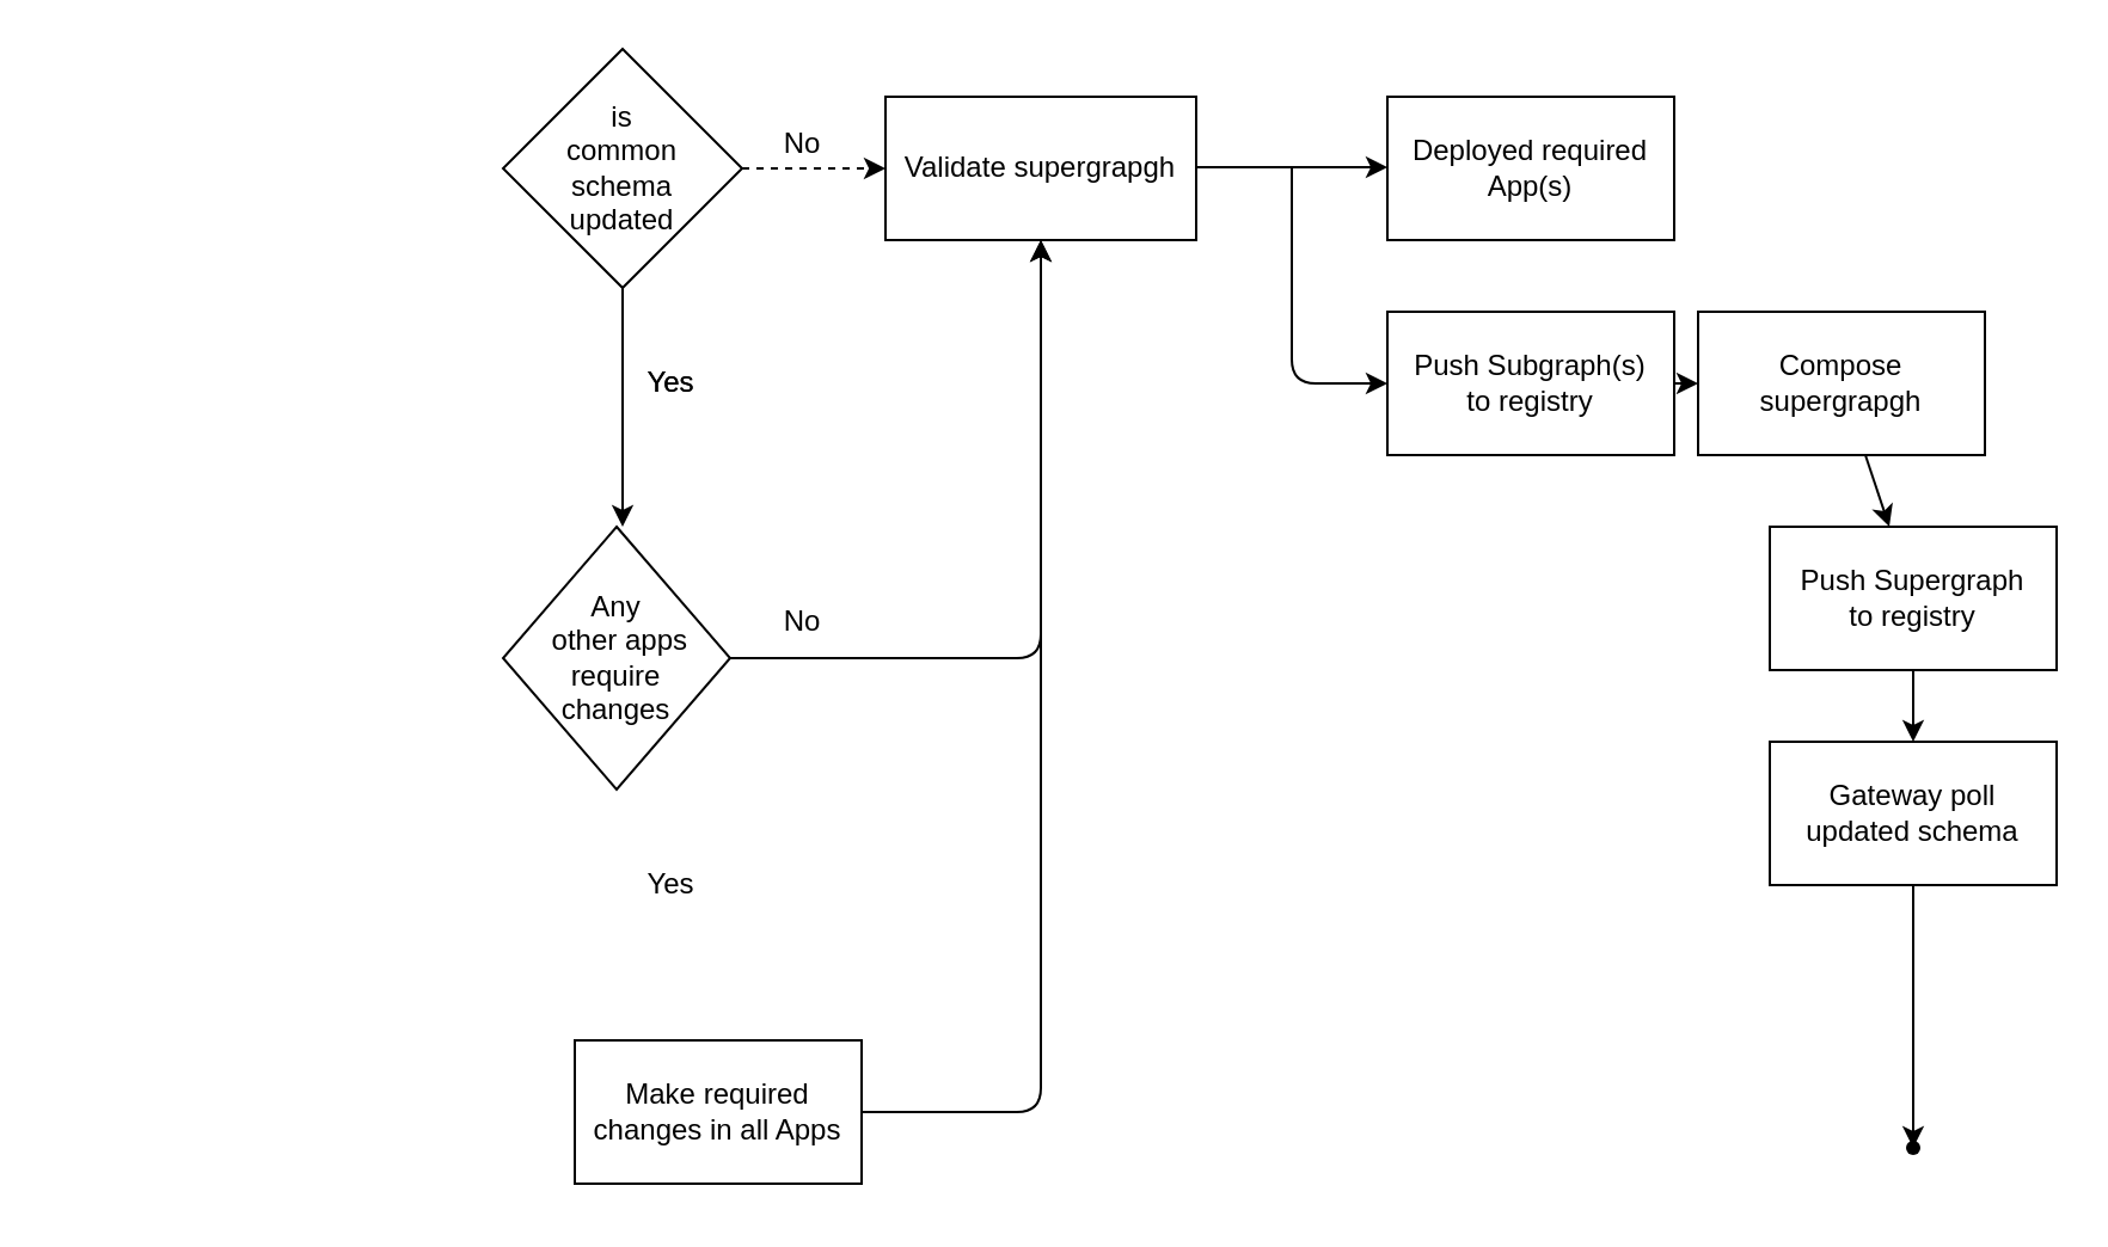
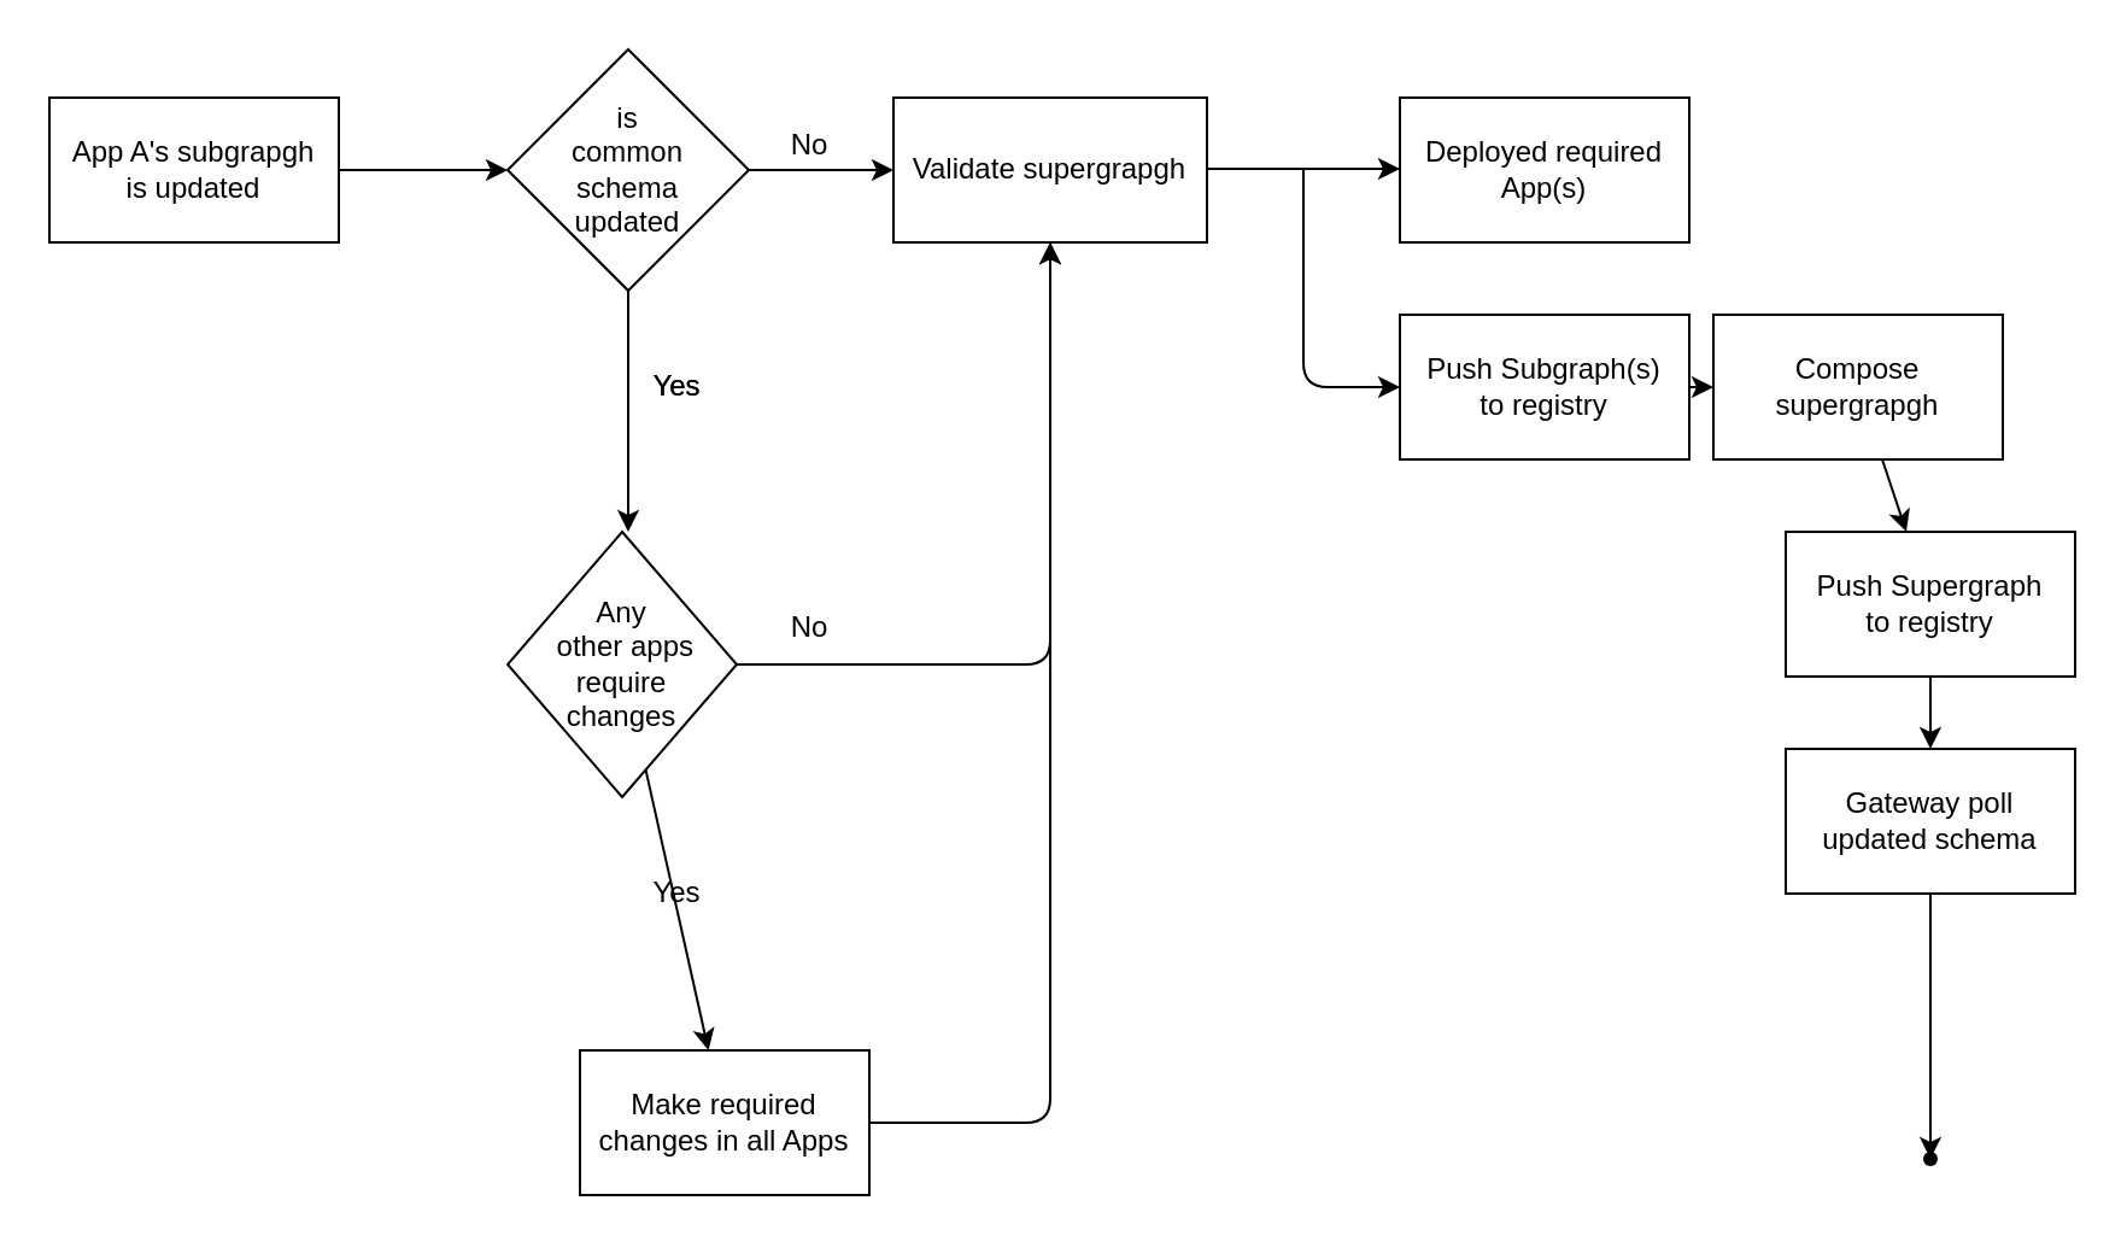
  <mxCell id="0" />
  <mxCell id="1" parent="0" />
+ <mxCell id="2" value="" style="edgeStyle=none;html=1;" parent="1" source="3" target="19" edge="1"><mxGeometry relative="1" as="geometry" /></mxCell>
+ <mxCell id="3" value="App A's subgrapgh &lt;br&gt;is updated" style="rounded=0;whiteSpace=wrap;html=1;" parent="1" vertex="1"><mxGeometry x="20" y="40" width="120" height="60" as="geometry" /></mxCell>
  <mxCell id="4" value="App A is deployed" style="rounded=0;whiteSpace=wrap;html=1;" parent="1" vertex="1"><mxGeometry x="380" y="40" width="120" height="60" as="geometry" /></mxCell>
  <mxCell id="5" value="Validate supergrapgh" style="rounded=0;whiteSpace=wrap;html=1;" parent="1" vertex="1"><mxGeometry x="370" y="40" width="130" height="60" as="geometry" /></mxCell>
  <mxCell id="6" value="" style="endArrow=classic;html=1;exitX=1;exitY=0.5;exitDx=0;exitDy=0;" parent="1" edge="1"><mxGeometry width="50" height="50" relative="1" as="geometry"><mxPoint x="500" y="69.5" as="sourcePoint" /><mxPoint x="580" y="69.5" as="targetPoint" /></mxGeometry></mxCell>
  <mxCell id="7" value="Deployed required App(s)" style="rounded=0;whiteSpace=wrap;html=1;" parent="1" vertex="1"><mxGeometry x="580" y="40" width="120" height="60" as="geometry" /></mxCell>
  <mxCell id="8" value="" style="endArrow=classic;html=1;entryX=0;entryY=0.5;entryDx=0;entryDy=0;" parent="1" edge="1"><mxGeometry width="50" height="50" relative="1" as="geometry"><mxPoint x="540" y="70" as="sourcePoint" /><mxPoint x="580" y="160" as="targetPoint" /><Array as="points"><mxPoint x="540" y="160" /></Array></mxGeometry></mxCell>
  <mxCell id="9" value="" style="edgeStyle=none;html=1;" parent="1" source="10" target="16" edge="1"><mxGeometry relative="1" as="geometry" /></mxCell>
  <mxCell id="10" value="Push Subgraph(s)&lt;br&gt;to registry" style="rounded=0;whiteSpace=wrap;html=1;" parent="1" vertex="1"><mxGeometry x="580" y="130" width="120" height="60" as="geometry" /></mxCell>
  <mxCell id="11" value="" style="edgeStyle=none;html=1;" parent="1" source="12" target="14" edge="1"><mxGeometry relative="1" as="geometry" /></mxCell>
  <mxCell id="12" value="Push Supergraph&lt;br&gt;to registry" style="rounded=0;whiteSpace=wrap;html=1;" parent="1" vertex="1"><mxGeometry x="740" y="220" width="120" height="60" as="geometry" /></mxCell>
  <mxCell id="13" value="" style="edgeStyle=none;html=1;" edge="1" parent="1" source="14" target="30"><mxGeometry relative="1" as="geometry" /></mxCell>
  <mxCell id="14" value="Gateway poll &lt;br&gt;updated schema" style="rounded=0;whiteSpace=wrap;html=1;" parent="1" vertex="1"><mxGeometry x="740" y="310" width="120" height="60" as="geometry" /></mxCell>
  <mxCell id="15" value="" style="edgeStyle=none;html=1;" parent="1" source="16" target="12" edge="1"><mxGeometry relative="1" as="geometry" /></mxCell>
  <mxCell id="16" value="Compose supergrapgh" style="rounded=0;whiteSpace=wrap;html=1;" parent="1" vertex="1"><mxGeometry x="710" y="130" width="120" height="60" as="geometry" /></mxCell>
- <mxCell id="17" value="" style="edgeStyle=none;html=1;dashed=1;" parent="1" source="19" target="5" edge="1"><mxGeometry relative="1" as="geometry" /></mxCell>
+ <mxCell id="17" value="" style="edgeStyle=none;html=1;" parent="1" source="19" target="5" edge="1"><mxGeometry relative="1" as="geometry" /></mxCell>
  <mxCell id="18" value="" style="edgeStyle=none;html=1;" parent="1" source="19" edge="1"><mxGeometry relative="1" as="geometry"><mxPoint x="260" y="220" as="targetPoint" /></mxGeometry></mxCell>
  <mxCell id="19" value="&lt;span&gt;is&lt;br&gt;common &lt;br&gt;schema &lt;br&gt;updated&lt;/span&gt;" style="rhombus;whiteSpace=wrap;html=1;" parent="1" vertex="1"><mxGeometry x="210" y="20" width="100" height="100" as="geometry" /></mxCell>
  <mxCell id="20" value="No" style="text;html=1;align=center;verticalAlign=middle;resizable=0;points=[];autosize=1;strokeColor=none;fillColor=none;" parent="1" vertex="1"><mxGeometry x="320" y="50" width="30" height="20" as="geometry" /></mxCell>
  <mxCell id="21" value="Yes" style="text;html=1;align=center;verticalAlign=middle;resizable=0;points=[];autosize=1;strokeColor=none;fillColor=none;" parent="1" vertex="1"><mxGeometry x="260" y="150" width="40" height="20" as="geometry" /></mxCell>
+ <mxCell id="22" value="" style="edgeStyle=none;html=1;" edge="1" parent="1" source="24" target="27"><mxGeometry relative="1" as="geometry" /></mxCell>
  <mxCell id="23" value="" style="edgeStyle=none;html=1;entryX=0.5;entryY=1;entryDx=0;entryDy=0;" edge="1" parent="1" source="24" target="5"><mxGeometry relative="1" as="geometry"><mxPoint x="390" y="275" as="targetPoint" /><Array as="points"><mxPoint x="435" y="275" /></Array></mxGeometry></mxCell>
  <mxCell id="24" value="Any&lt;br&gt;&amp;nbsp;other apps require &lt;br&gt;changes" style="rhombus;whiteSpace=wrap;html=1;" parent="1" vertex="1"><mxGeometry x="210" y="220" width="95" height="110" as="geometry" /></mxCell>
  <mxCell id="25" value="Yes" style="text;html=1;align=center;verticalAlign=middle;resizable=0;points=[];autosize=1;strokeColor=none;fillColor=none;" vertex="1" parent="1"><mxGeometry x="260" y="150" width="40" height="20" as="geometry" /></mxCell>
  <mxCell id="26" value="" style="edgeStyle=none;html=1;entryX=0.5;entryY=1;entryDx=0;entryDy=0;" edge="1" parent="1" source="27" target="5"><mxGeometry relative="1" as="geometry"><mxPoint x="435" y="110" as="targetPoint" /><Array as="points"><mxPoint x="435" y="465" /></Array></mxGeometry></mxCell>
  <mxCell id="27" value="Make required changes in all Apps" style="whiteSpace=wrap;html=1;" vertex="1" parent="1"><mxGeometry x="240" y="435" width="120" height="60" as="geometry" /></mxCell>
  <mxCell id="28" value="Yes" style="text;html=1;align=center;verticalAlign=middle;resizable=0;points=[];autosize=1;strokeColor=none;fillColor=none;" vertex="1" parent="1"><mxGeometry x="260" y="360" width="40" height="20" as="geometry" /></mxCell>
  <mxCell id="29" value="No" style="text;html=1;align=center;verticalAlign=middle;resizable=0;points=[];autosize=1;strokeColor=none;fillColor=none;" vertex="1" parent="1"><mxGeometry x="320" y="250" width="30" height="20" as="geometry" /></mxCell>
  <mxCell id="30" value="" style="shape=waypoint;sketch=0;size=6;pointerEvents=1;points=[];fillColor=default;resizable=0;rotatable=0;perimeter=centerPerimeter;snapToPoint=1;rounded=0;" vertex="1" parent="1"><mxGeometry x="780" y="460" width="40" height="40" as="geometry" /></mxCell>
